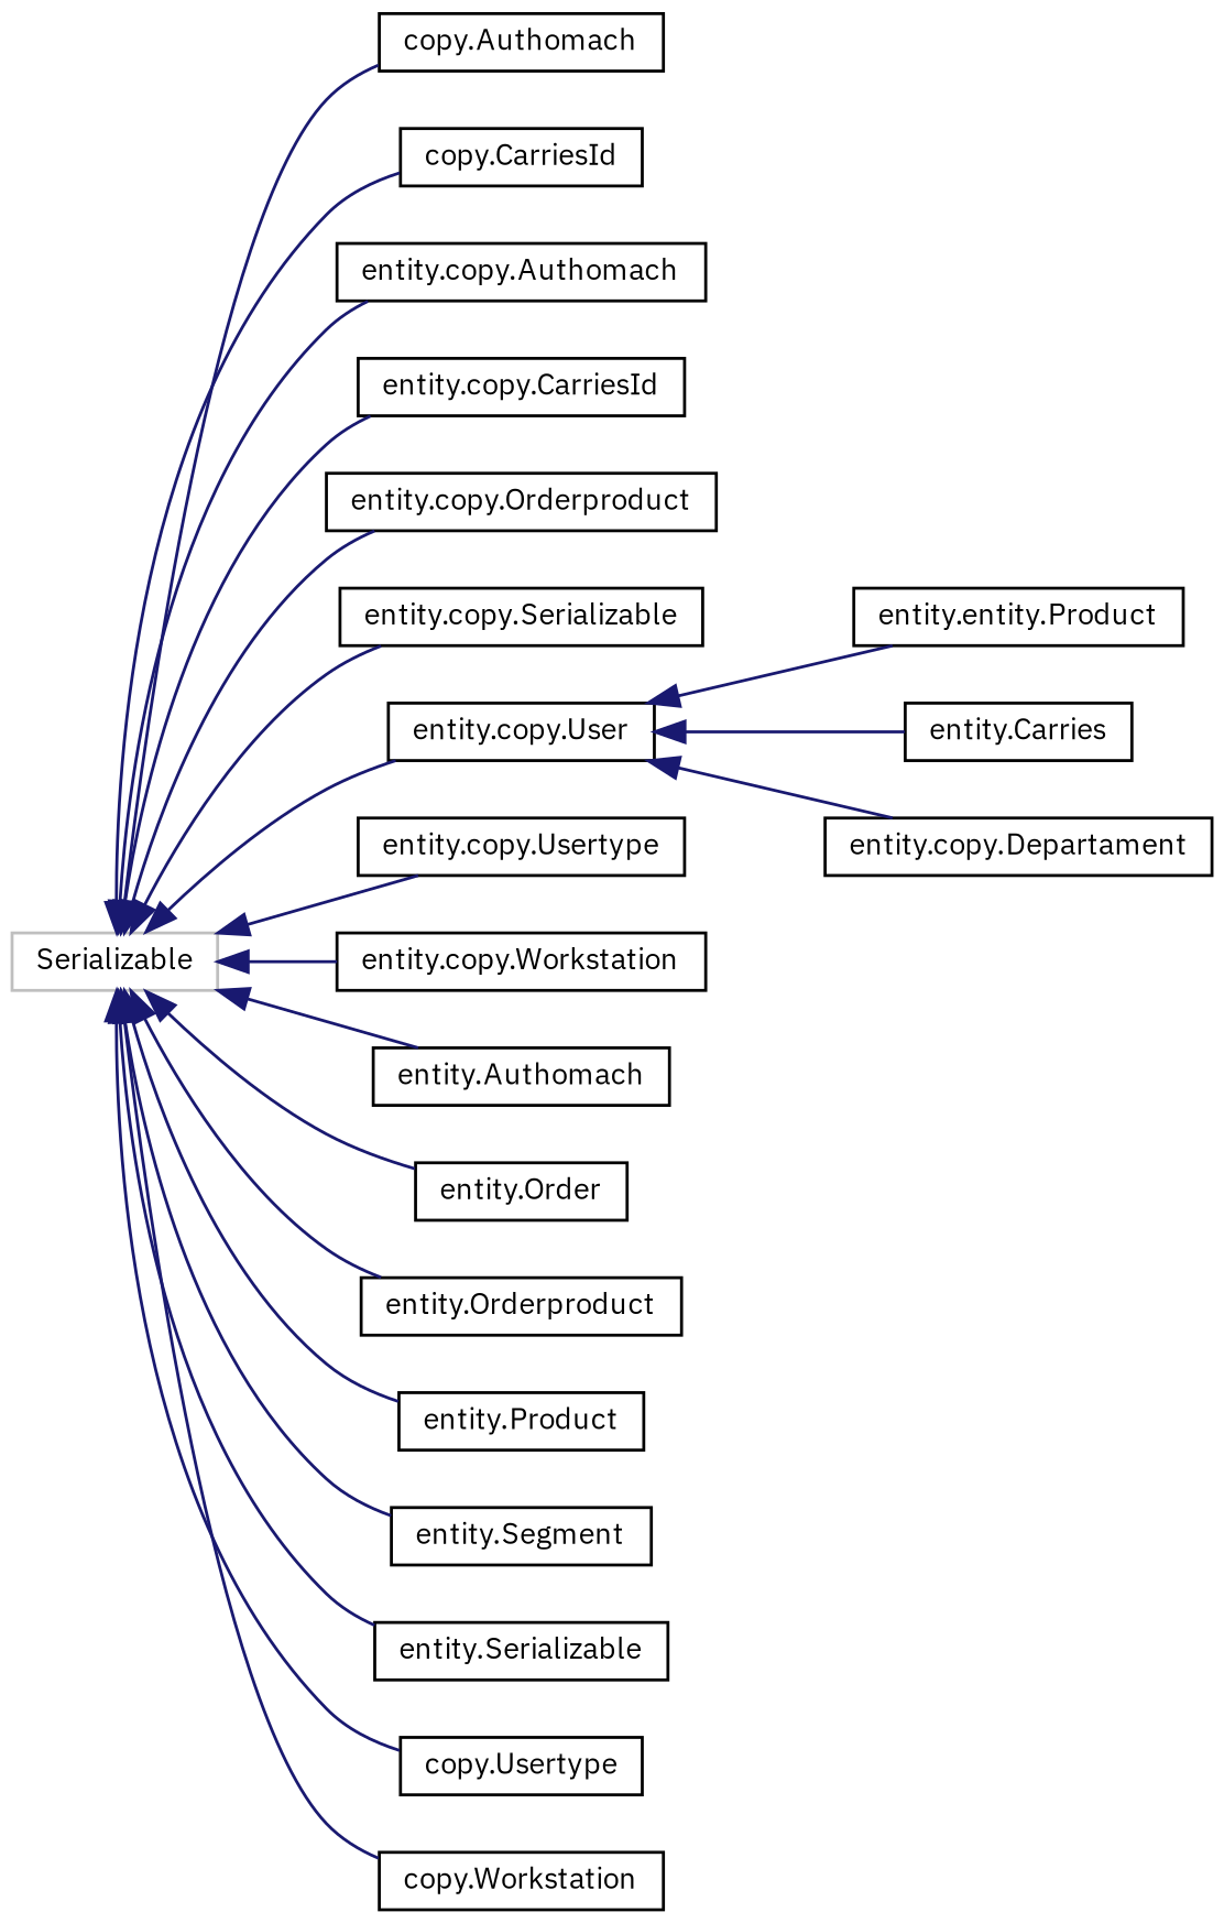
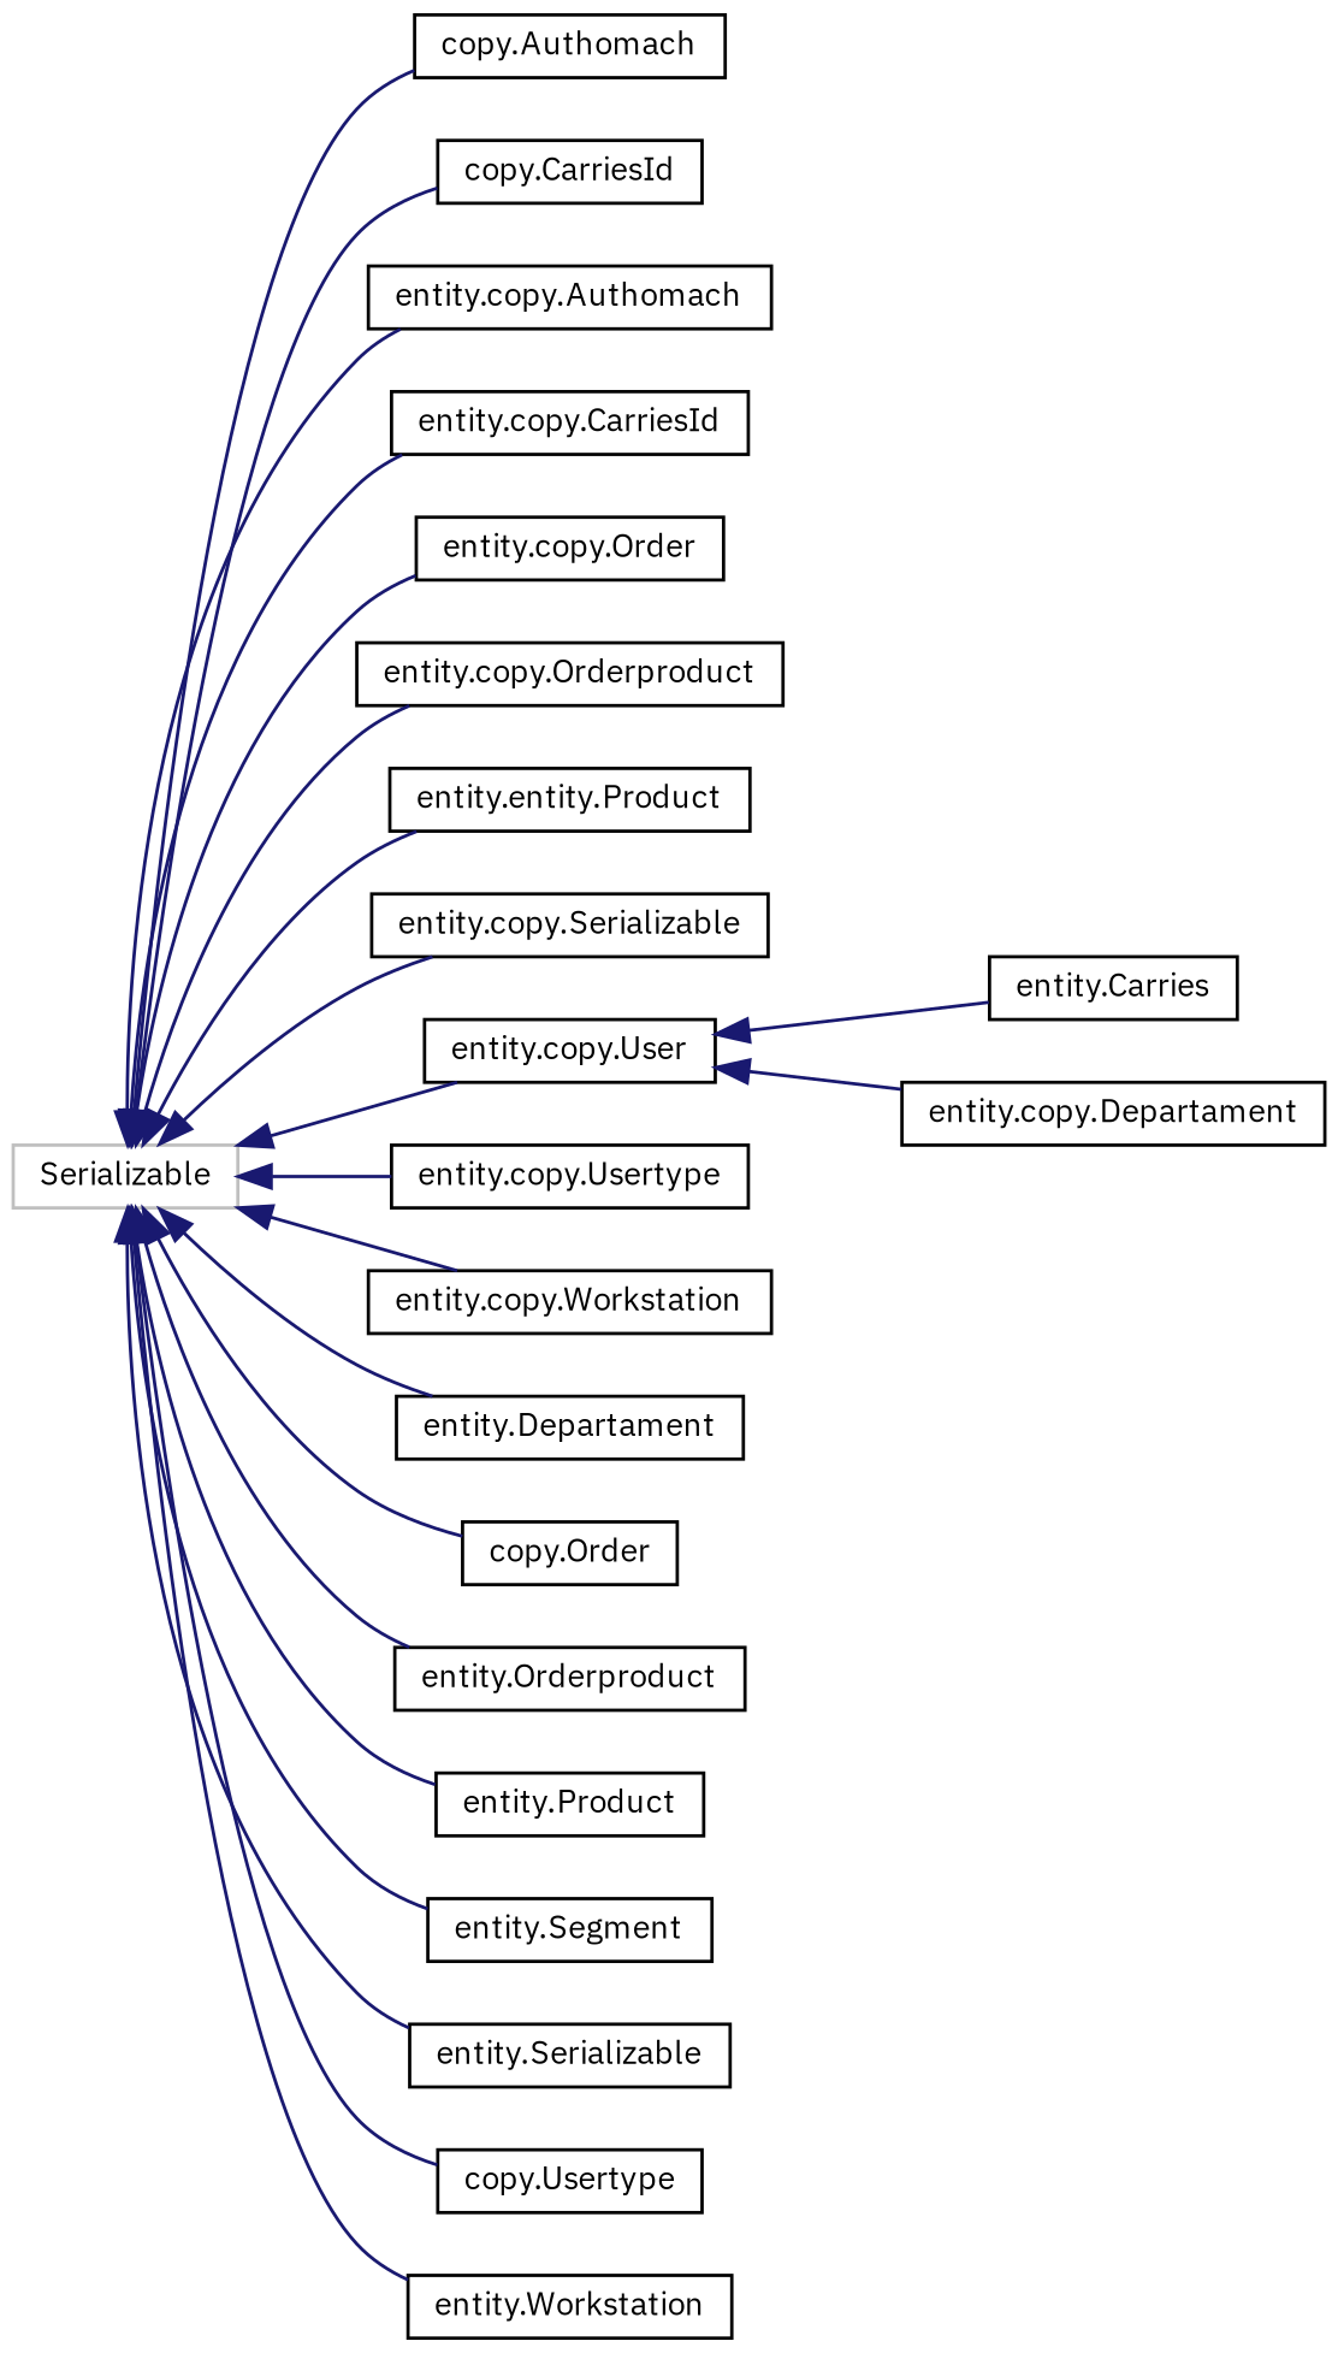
  digraph {
    fontname="IBM Plex Sans"
    rankdir=LR
    node [color=black fillcolor=white fontname="IBM Plex Sans" fontsize=10 shape=record style=filled]
    edge [color=midnightblue dir=back fontname="IBM Plex Sans" fontsize=10 labelfontname=Helvetica labelfontsize=10 style=solid]
    n1 [color=grey75 height=0.2 label=Serializable width=0.4]
    n2 [height=0.2 label="copy.Authomach" width=0.4]
    n3 [height=0.2 label="copy.CarriesId" width=0.4]
    n4 [height=0.2 label="entity.copy.Authomach" width=0.4]
    n5 [height=0.2 label="entity.copy.CarriesId" width=0.4]
+   n6 [height=0.2 label="entity.copy.Order" width=0.4]
    n7 [height=0.2 label="entity.copy.Orderproduct" width=0.4]
    n8 [height=0.2 label="entity.entity.Product" width=0.4]
    n9 [height=0.2 label="entity.copy.Serializable" width=0.4]
    n10 [height=0.2 label="entity.copy.User" width=0.4]
    n11 [height=0.2 label="entity.copy.Usertype" width=0.4]
    n12 [height=0.2 label="entity.copy.Workstation" width=0.4]
-   n13 [height=0.2 label="entity.Authomach" width=0.4]
-   n14 [height=0.2 label="entity.Order" width=0.4]
+   n13 [height=0.2 label="entity.Departament" width=0.4]
+   n14 [height=0.2 label="copy.Order" width=0.4]
    n15 [height=0.2 label="entity.Orderproduct" width=0.4]
    n16 [height=0.2 label="entity.Product" width=0.4]
    n17 [height=0.2 label="entity.Segment" width=0.4]
    n18 [height=0.2 label="entity.Serializable" width=0.4]
    n19 [height=0.2 label="copy.Usertype" width=0.4]
-   n20 [height=0.2 label="copy.Workstation" width=0.4]
+   n20 [height=0.2 label="entity.Workstation" width=0.4]
    n21 [height=0.2 label="entity.Carries" width=0.4]
    n22 [height=0.2 label="entity.copy.Departament" width=0.4]
    n1 -> n2
    n1 -> n3
    n1 -> n4
    n1 -> n5
+   n1 -> n6
    n1 -> n7
-   n10 -> n8
+   n1 -> n8
    n1 -> n9
    n1 -> n10
    n1 -> n11
    n1 -> n12
    n1 -> n13
    n1 -> n14
    n1 -> n15
    n1 -> n16
    n1 -> n17
    n1 -> n18
    n1 -> n19
    n1 -> n20
    n10 -> n21
    n10 -> n22
  }
